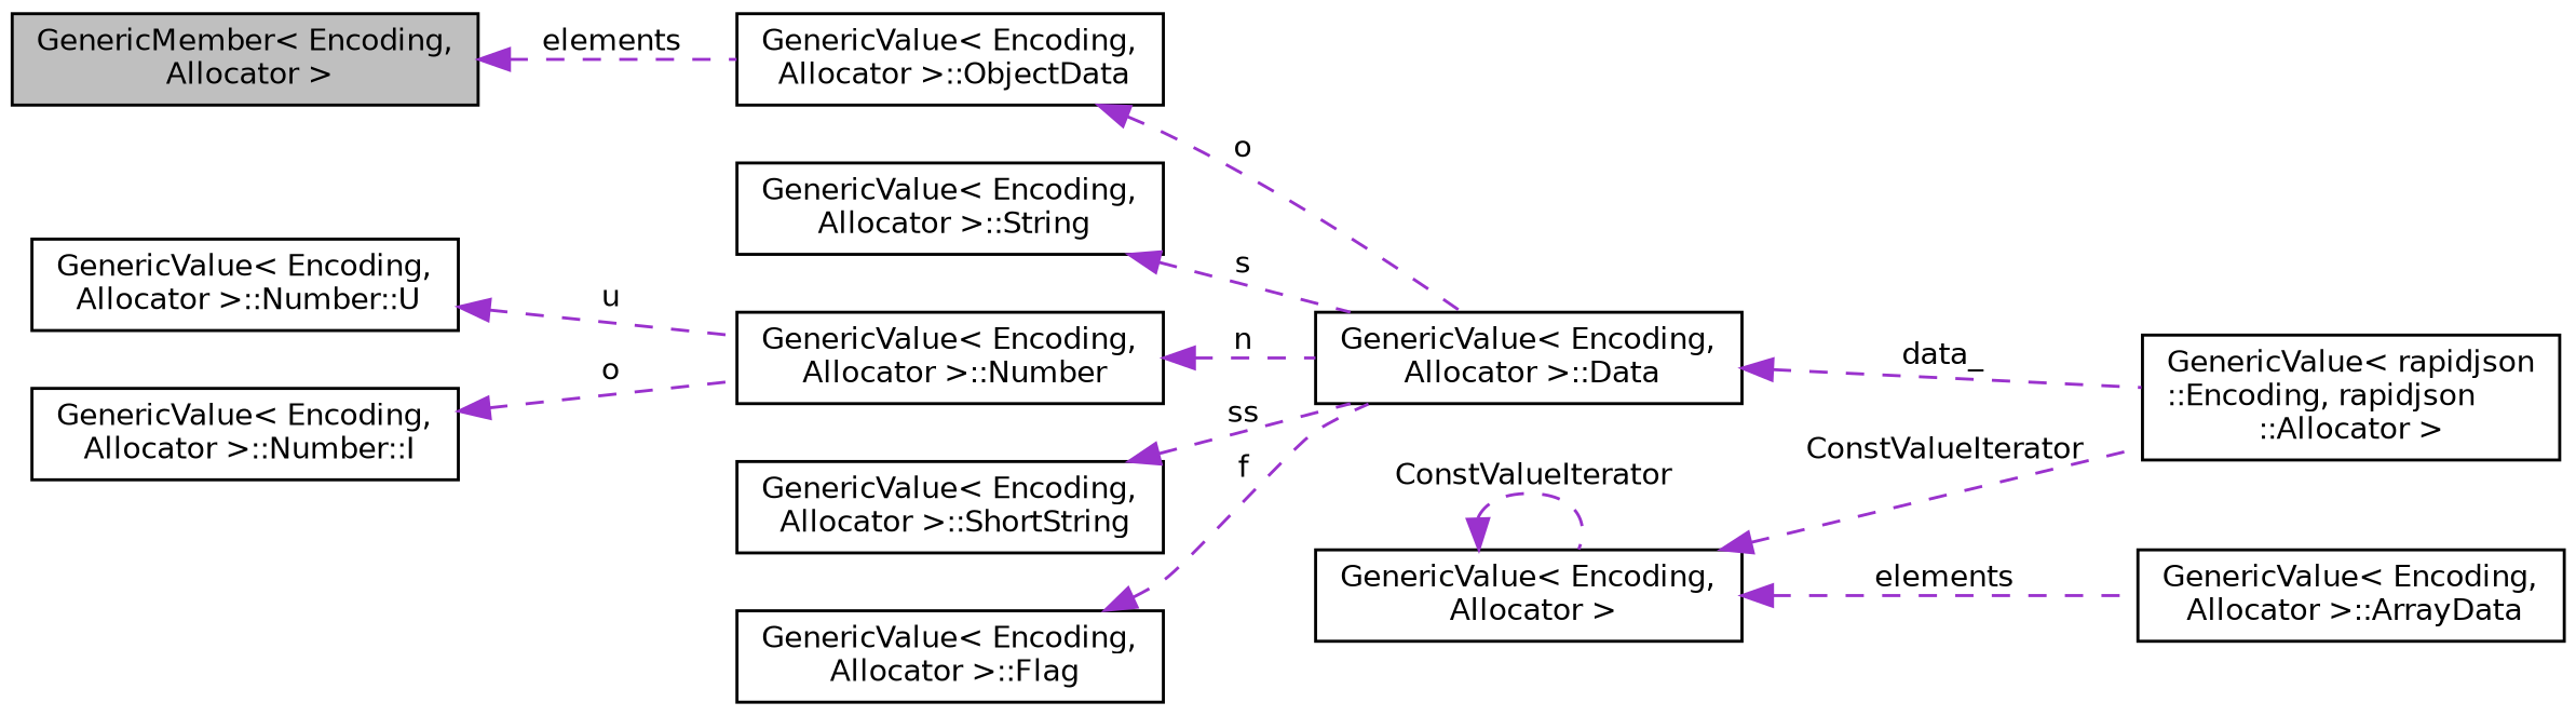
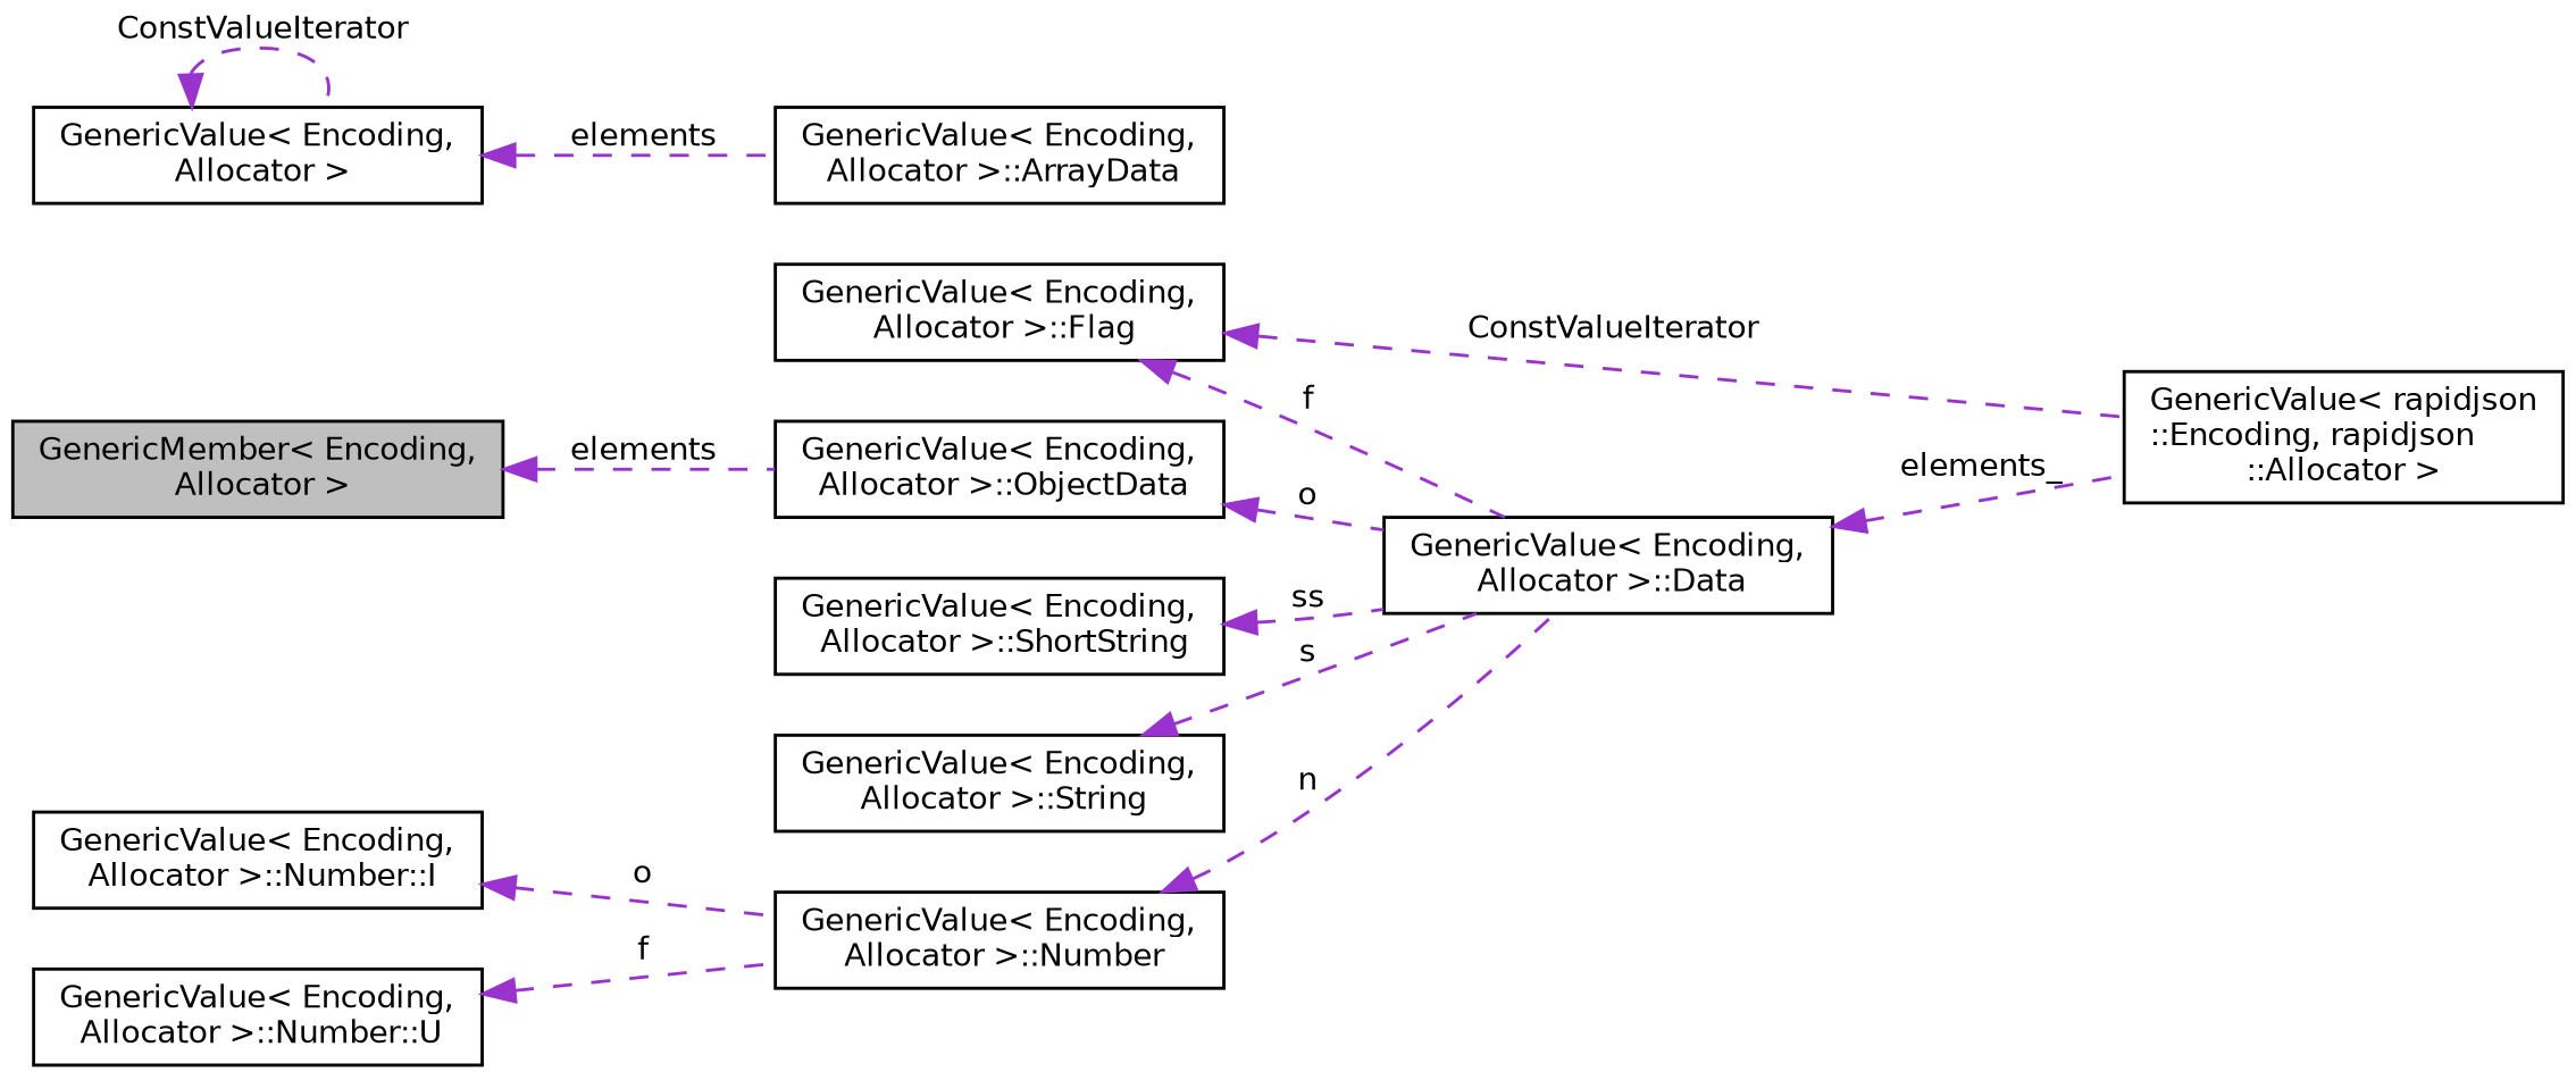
  digraph {
    rankdir=LR
    node [color=black fillcolor=white fontname=Helvetica fontsize=10 shape=record style=filled]
    edge [color=darkorchid3 dir=back fontname=Helvetica fontsize=10 labelfontname=Helvetica labelfontsize=10 style=dashed]
    n1 [fillcolor=grey75 fontcolor=black height=0.2 label="GenericMember\< Encoding,\l Allocator \>" width=0.4]
    n2 [height=0.2 label="GenericValue\< Encoding,\l Allocator \>::ObjectData" width=0.4]
    n3 [height=0.2 label="GenericValue\< Encoding,\l Allocator \>::Data" width=0.4]
    n4 [height=0.2 label="GenericValue\< rapidjson\l::Encoding, rapidjson\l::Allocator \>" width=0.4]
    n5 [height=0.2 label="GenericValue\< Encoding,\l Allocator \>" width=0.4]
    n6 [height=0.2 label="GenericValue\< Encoding,\l Allocator \>::ArrayData" width=0.4]
    n7 [height=0.2 label="GenericValue\< Encoding,\l Allocator \>::String" width=0.4]
    n8 [height=0.2 label="GenericValue\< Encoding,\l Allocator \>::Number" width=0.4]
    n9 [height=0.2 label="GenericValue\< Encoding,\l Allocator \>::Number::U" width=0.4]
    n10 [height=0.2 label="GenericValue\< Encoding,\l Allocator \>::Number::I" width=0.4]
    n11 [height=0.2 label="GenericValue\< Encoding,\l Allocator \>::ShortString" width=0.4]
    n12 [height=0.2 label="GenericValue\< Encoding,\l Allocator \>::Flag" width=0.4]
    n1 -> n2 [label=" elements"]
    n2 -> n3 [label=" o"]
-   n3 -> n4 [label=" data_"]
-   n5 -> n4 [label=" ConstValueIterator"]
+   n3 -> n4 [label=" elements_"]
+   n12 -> n4 [label=" ConstValueIterator"]
    n5 -> n5 [label=" ConstValueIterator"]
    n5 -> n6 [label=" elements"]
    n7 -> n3 [label=" s"]
    n8 -> n3 [label=" n"]
-   n9 -> n8 [label=" u"]
+   n9 -> n8 [label=" f"]
    n10 -> n8 [label=" o"]
    n11 -> n3 [label=" ss"]
    n12 -> n3 [label=" f"]
  }
